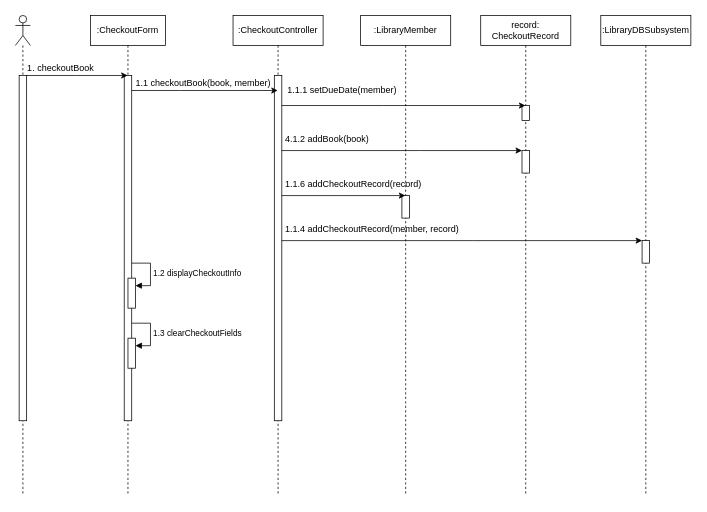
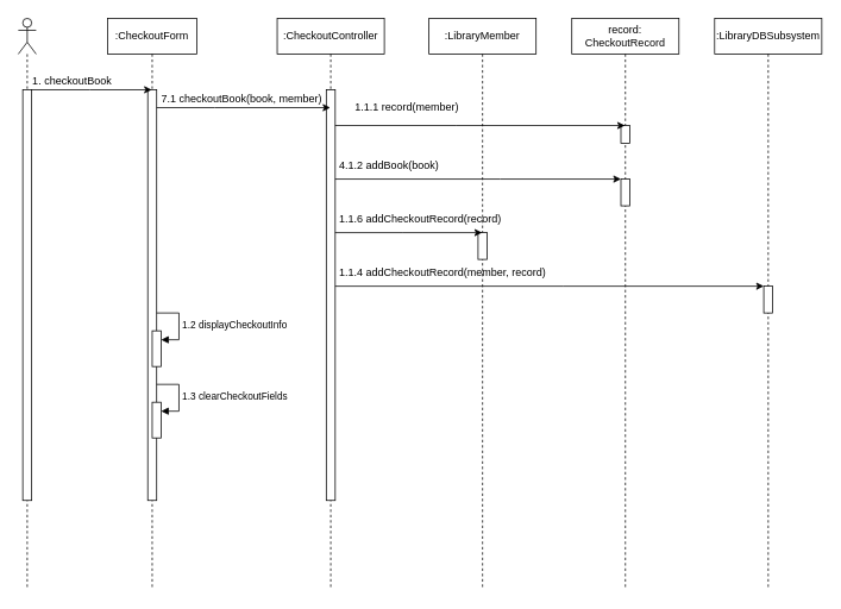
  <mxCell id="0" />
  <mxCell id="1" parent="0" />
  <mxCell id="2" value=":CheckoutForm" style="shape=umlLifeline;perimeter=lifelinePerimeter;whiteSpace=wrap;html=1;container=1;dropTarget=0;collapsible=0;recursiveResize=0;outlineConnect=0;portConstraint=eastwest;newEdgeStyle={&quot;edgeStyle&quot;:&quot;elbowEdgeStyle&quot;,&quot;elbow&quot;:&quot;vertical&quot;,&quot;curved&quot;:0,&quot;rounded&quot;:0};" vertex="1" parent="1"><mxGeometry x="120" y="20" width="100" height="640" as="geometry" /></mxCell>
  <mxCell id="3" value="" style="html=1;points=[];perimeter=orthogonalPerimeter;outlineConnect=0;targetShapes=umlLifeline;portConstraint=eastwest;newEdgeStyle={&quot;edgeStyle&quot;:&quot;elbowEdgeStyle&quot;,&quot;elbow&quot;:&quot;vertical&quot;,&quot;curved&quot;:0,&quot;rounded&quot;:0};" vertex="1" parent="2"><mxGeometry x="45" y="80" width="10" height="460" as="geometry" /></mxCell>
  <mxCell id="4" value="" style="html=1;points=[];perimeter=orthogonalPerimeter;outlineConnect=0;targetShapes=umlLifeline;portConstraint=eastwest;newEdgeStyle={&quot;edgeStyle&quot;:&quot;elbowEdgeStyle&quot;,&quot;elbow&quot;:&quot;vertical&quot;,&quot;curved&quot;:0,&quot;rounded&quot;:0};" vertex="1" parent="2"><mxGeometry x="50" y="350" width="10" height="40" as="geometry" /></mxCell>
  <mxCell id="5" value="1.2 displayCheckoutInfo" style="html=1;align=left;spacingLeft=2;endArrow=block;rounded=0;edgeStyle=orthogonalEdgeStyle;curved=0;rounded=0;" edge="1" target="4" parent="2"><mxGeometry relative="1" as="geometry"><mxPoint x="55" y="330" as="sourcePoint" /><Array as="points"><mxPoint x="80" y="360" /></Array></mxGeometry></mxCell>
  <mxCell id="6" value="" style="html=1;points=[];perimeter=orthogonalPerimeter;outlineConnect=0;targetShapes=umlLifeline;portConstraint=eastwest;newEdgeStyle={&quot;edgeStyle&quot;:&quot;elbowEdgeStyle&quot;,&quot;elbow&quot;:&quot;vertical&quot;,&quot;curved&quot;:0,&quot;rounded&quot;:0};" vertex="1" parent="2"><mxGeometry x="50" y="430" width="10" height="40" as="geometry" /></mxCell>
  <mxCell id="7" value="1.3 clearCheckoutFields" style="html=1;align=left;spacingLeft=2;endArrow=block;rounded=0;edgeStyle=orthogonalEdgeStyle;curved=0;rounded=0;" edge="1" target="6" parent="2"><mxGeometry relative="1" as="geometry"><mxPoint x="55" y="410" as="sourcePoint" /><Array as="points"><mxPoint x="80" y="440" /></Array></mxGeometry></mxCell>
  <mxCell id="8" value="" style="shape=umlLifeline;perimeter=lifelinePerimeter;whiteSpace=wrap;html=1;container=1;dropTarget=0;collapsible=0;recursiveResize=0;outlineConnect=0;portConstraint=eastwest;newEdgeStyle={&quot;edgeStyle&quot;:&quot;elbowEdgeStyle&quot;,&quot;elbow&quot;:&quot;vertical&quot;,&quot;curved&quot;:0,&quot;rounded&quot;:0};participant=umlActor;" vertex="1" parent="1"><mxGeometry x="20" y="20" width="20" height="640" as="geometry" /></mxCell>
  <mxCell id="9" value="" style="html=1;points=[];perimeter=orthogonalPerimeter;outlineConnect=0;targetShapes=umlLifeline;portConstraint=eastwest;newEdgeStyle={&quot;edgeStyle&quot;:&quot;elbowEdgeStyle&quot;,&quot;elbow&quot;:&quot;vertical&quot;,&quot;curved&quot;:0,&quot;rounded&quot;:0};" vertex="1" parent="8"><mxGeometry x="5" y="80" width="10" height="460" as="geometry" /></mxCell>
  <mxCell id="10" value=":CheckoutController" style="shape=umlLifeline;perimeter=lifelinePerimeter;whiteSpace=wrap;html=1;container=1;dropTarget=0;collapsible=0;recursiveResize=0;outlineConnect=0;portConstraint=eastwest;newEdgeStyle={&quot;edgeStyle&quot;:&quot;elbowEdgeStyle&quot;,&quot;elbow&quot;:&quot;vertical&quot;,&quot;curved&quot;:0,&quot;rounded&quot;:0};" vertex="1" parent="1"><mxGeometry x="310" y="20" width="120" height="640" as="geometry" /></mxCell>
  <mxCell id="11" value="" style="html=1;points=[];perimeter=orthogonalPerimeter;outlineConnect=0;targetShapes=umlLifeline;portConstraint=eastwest;newEdgeStyle={&quot;edgeStyle&quot;:&quot;elbowEdgeStyle&quot;,&quot;elbow&quot;:&quot;vertical&quot;,&quot;curved&quot;:0,&quot;rounded&quot;:0};" vertex="1" parent="10"><mxGeometry x="55" y="80" width="10" height="460" as="geometry" /></mxCell>
  <mxCell id="12" value=":LibraryMember" style="shape=umlLifeline;perimeter=lifelinePerimeter;whiteSpace=wrap;html=1;container=1;dropTarget=0;collapsible=0;recursiveResize=0;outlineConnect=0;portConstraint=eastwest;newEdgeStyle={&quot;edgeStyle&quot;:&quot;elbowEdgeStyle&quot;,&quot;elbow&quot;:&quot;vertical&quot;,&quot;curved&quot;:0,&quot;rounded&quot;:0};" vertex="1" parent="1"><mxGeometry x="480" y="20" width="120" height="640" as="geometry" /></mxCell>
  <mxCell id="13" value="" style="html=1;points=[];perimeter=orthogonalPerimeter;outlineConnect=0;targetShapes=umlLifeline;portConstraint=eastwest;newEdgeStyle={&quot;edgeStyle&quot;:&quot;elbowEdgeStyle&quot;,&quot;elbow&quot;:&quot;vertical&quot;,&quot;curved&quot;:0,&quot;rounded&quot;:0};" vertex="1" parent="12"><mxGeometry x="55" y="240" width="10" height="30" as="geometry" /></mxCell>
  <mxCell id="14" value="record: CheckoutRecord" style="shape=umlLifeline;perimeter=lifelinePerimeter;whiteSpace=wrap;html=1;container=1;dropTarget=0;collapsible=0;recursiveResize=0;outlineConnect=0;portConstraint=eastwest;newEdgeStyle={&quot;edgeStyle&quot;:&quot;elbowEdgeStyle&quot;,&quot;elbow&quot;:&quot;vertical&quot;,&quot;curved&quot;:0,&quot;rounded&quot;:0};" vertex="1" parent="1"><mxGeometry x="640" y="20" width="120" height="640" as="geometry" /></mxCell>
  <mxCell id="15" value="" style="html=1;points=[];perimeter=orthogonalPerimeter;outlineConnect=0;targetShapes=umlLifeline;portConstraint=eastwest;newEdgeStyle={&quot;edgeStyle&quot;:&quot;elbowEdgeStyle&quot;,&quot;elbow&quot;:&quot;vertical&quot;,&quot;curved&quot;:0,&quot;rounded&quot;:0};" vertex="1" parent="14"><mxGeometry x="55" y="120" width="10" height="20" as="geometry" /></mxCell>
  <mxCell id="16" value="" style="html=1;points=[];perimeter=orthogonalPerimeter;outlineConnect=0;targetShapes=umlLifeline;portConstraint=eastwest;newEdgeStyle={&quot;edgeStyle&quot;:&quot;elbowEdgeStyle&quot;,&quot;elbow&quot;:&quot;vertical&quot;,&quot;curved&quot;:0,&quot;rounded&quot;:0};" vertex="1" parent="14"><mxGeometry x="55" y="180" width="10" height="30" as="geometry" /></mxCell>
  <mxCell id="17" value=":LibraryDBSubsystem" style="shape=umlLifeline;perimeter=lifelinePerimeter;whiteSpace=wrap;html=1;container=1;dropTarget=0;collapsible=0;recursiveResize=0;outlineConnect=0;portConstraint=eastwest;newEdgeStyle={&quot;edgeStyle&quot;:&quot;elbowEdgeStyle&quot;,&quot;elbow&quot;:&quot;vertical&quot;,&quot;curved&quot;:0,&quot;rounded&quot;:0};" vertex="1" parent="1"><mxGeometry x="800" y="20" width="120" height="640" as="geometry" /></mxCell>
  <mxCell id="18" value="" style="html=1;points=[];perimeter=orthogonalPerimeter;outlineConnect=0;targetShapes=umlLifeline;portConstraint=eastwest;newEdgeStyle={&quot;edgeStyle&quot;:&quot;elbowEdgeStyle&quot;,&quot;elbow&quot;:&quot;vertical&quot;,&quot;curved&quot;:0,&quot;rounded&quot;:0};" vertex="1" parent="17"><mxGeometry x="55" y="300" width="10" height="30" as="geometry" /></mxCell>
  <mxCell id="19" style="edgeStyle=elbowEdgeStyle;rounded=0;orthogonalLoop=1;jettySize=auto;html=1;elbow=vertical;curved=0;" edge="1" parent="1" source="9" target="2"><mxGeometry relative="1" as="geometry"><Array as="points"><mxPoint x="100" y="100" /></Array></mxGeometry></mxCell>
  <mxCell id="20" value="1. checkoutBook" style="text;html=1;align=center;verticalAlign=middle;resizable=0;points=[];autosize=1;strokeColor=none;fillColor=none;" vertex="1" parent="1"><mxGeometry x="25" y="75" width="110" height="30" as="geometry" /></mxCell>
  <mxCell id="21" style="edgeStyle=elbowEdgeStyle;rounded=0;orthogonalLoop=1;jettySize=auto;html=1;elbow=vertical;curved=0;" edge="1" parent="1" source="3" target="10"><mxGeometry relative="1" as="geometry"><Array as="points"><mxPoint x="240" y="120" /></Array></mxGeometry></mxCell>
- <mxCell id="22" value="1.1 checkoutBook(book, member)" style="text;html=1;align=center;verticalAlign=middle;resizable=0;points=[];autosize=1;strokeColor=none;fillColor=none;" vertex="1" parent="1"><mxGeometry x="170" y="95" width="200" height="30" as="geometry" /></mxCell>
+ <mxCell id="22" value="7.1 checkoutBook(book, member)" style="text;html=1;align=center;verticalAlign=middle;resizable=0;points=[];autosize=1;strokeColor=none;fillColor=none;" vertex="1" parent="1"><mxGeometry x="170" y="95" width="200" height="30" as="geometry" /></mxCell>
  <mxCell id="23" style="edgeStyle=elbowEdgeStyle;rounded=0;orthogonalLoop=1;jettySize=auto;html=1;elbow=vertical;curved=0;" edge="1" parent="1" source="11" target="14"><mxGeometry relative="1" as="geometry"><Array as="points"><mxPoint x="510" y="140" /></Array></mxGeometry></mxCell>
- <mxCell id="24" value="1.1.1 setDueDate(member)" style="text;html=1;align=center;verticalAlign=middle;resizable=0;points=[];autosize=1;strokeColor=none;fillColor=none;" vertex="1" parent="1"><mxGeometry x="370" y="105" width="170" height="30" as="geometry" /></mxCell>
+ <mxCell id="24" value="1.1.1 record(member)" style="text;html=1;align=center;verticalAlign=middle;resizable=0;points=[];autosize=1;strokeColor=none;fillColor=none;" vertex="1" parent="1"><mxGeometry x="370" y="105" width="170" height="30" as="geometry" /></mxCell>
  <mxCell id="25" style="edgeStyle=elbowEdgeStyle;rounded=0;orthogonalLoop=1;jettySize=auto;html=1;elbow=vertical;curved=0;" edge="1" parent="1" source="11" target="16"><mxGeometry relative="1" as="geometry"><Array as="points"><mxPoint x="560" y="200" /></Array></mxGeometry></mxCell>
  <mxCell id="26" value="4.1.2 addBook(book)" style="text;html=1;align=center;verticalAlign=middle;resizable=0;points=[];autosize=1;strokeColor=none;fillColor=none;" vertex="1" parent="1"><mxGeometry x="370" y="170" width="130" height="30" as="geometry" /></mxCell>
  <mxCell id="27" style="edgeStyle=elbowEdgeStyle;rounded=0;orthogonalLoop=1;jettySize=auto;html=1;elbow=vertical;curved=0;" edge="1" parent="1" source="11" target="12"><mxGeometry relative="1" as="geometry"><Array as="points"><mxPoint x="450" y="260" /></Array></mxGeometry></mxCell>
  <mxCell id="28" value="1.1.6 addCheckoutRecord(record)" style="text;html=1;align=center;verticalAlign=middle;resizable=0;points=[];autosize=1;strokeColor=none;fillColor=none;" vertex="1" parent="1"><mxGeometry x="370" y="230" width="200" height="30" as="geometry" /></mxCell>
  <mxCell id="29" style="edgeStyle=elbowEdgeStyle;rounded=0;orthogonalLoop=1;jettySize=auto;html=1;elbow=vertical;curved=0;" edge="1" parent="1" source="11" target="18"><mxGeometry relative="1" as="geometry"><Array as="points"><mxPoint x="630" y="320" /></Array></mxGeometry></mxCell>
  <mxCell id="30" value="1.1.4 addCheckoutRecord(member, record)" style="text;html=1;align=center;verticalAlign=middle;resizable=0;points=[];autosize=1;strokeColor=none;fillColor=none;" vertex="1" parent="1"><mxGeometry x="370" y="290" width="250" height="30" as="geometry" /></mxCell>
